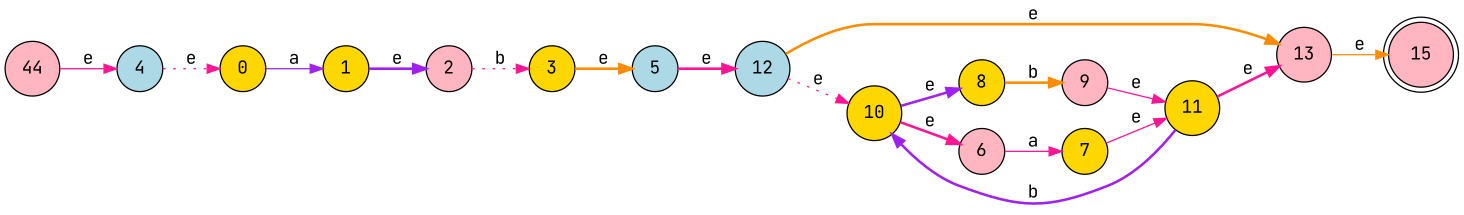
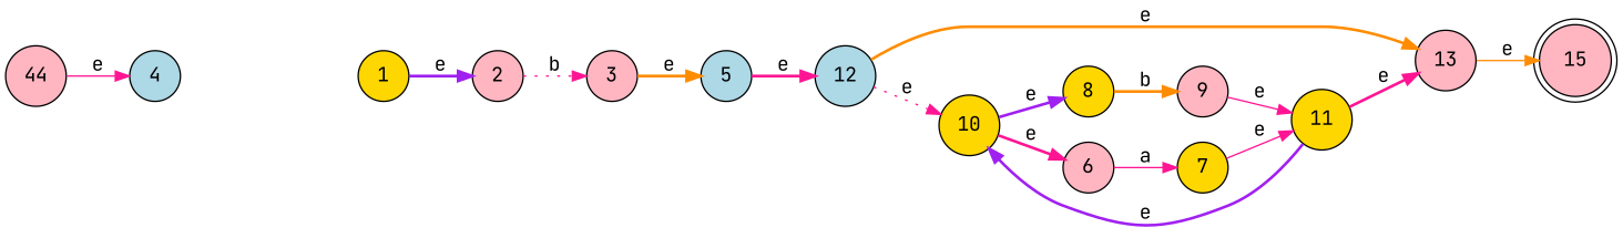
  digraph {
    fontname="JetBrains Mono"
    rankdir=LR
    node [fillcolor=lightpink fontname="JetBrains Mono" shape=circle style=filled]
    edge [color=deeppink fontname="JetBrains Mono" style=bold]
    15 [shape=doublecircle]
    n2 [label=44]
    4 [fillcolor=lightblue]
-   0 [fillcolor=gold]
    1 [fillcolor=gold]
    2
-   3 [fillcolor=gold]
+   3
    5 [fillcolor=lightblue]
    12 [fillcolor=lightblue]
    13
    10 [fillcolor=gold]
    8 [fillcolor=gold]
    6
    9
    7 [fillcolor=gold]
    11 [fillcolor=gold]
    n2 -> 4 [label=e style=solid]
-   4 -> 0 [label=e style=dotted]
-   0 -> 1 [color=purple label=a style=solid]
    1 -> 2 [color=purple label=e]
    2 -> 3 [label=b style=dotted]
    3 -> 5 [color=darkorange label=e]
    5 -> 12 [label=e]
    12 -> 13 [color=darkorange label=e]
    12 -> 10 [label=e style=dotted]
    13 -> 15 [color=darkorange label=e style=solid]
    10 -> 8 [color=purple label=e]
    10 -> 6 [label=e]
    8 -> 9 [color=darkorange label=b]
    6 -> 7 [label=a style=solid]
    9 -> 11 [label=e style=solid]
    7 -> 11 [label=e style=solid]
    11 -> 13 [label=e]
-   11 -> 10 [color=purple label=b]
+   11 -> 10 [color=purple label=e]
  }
